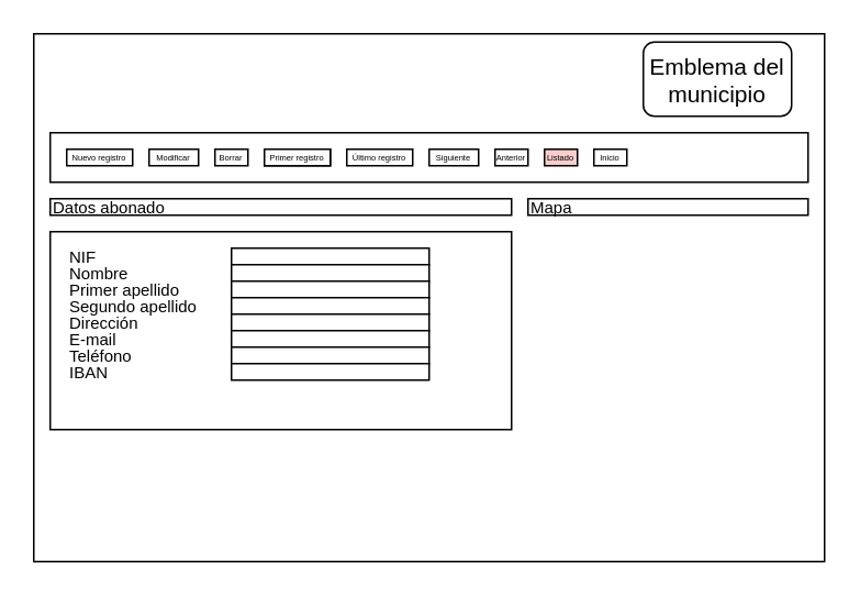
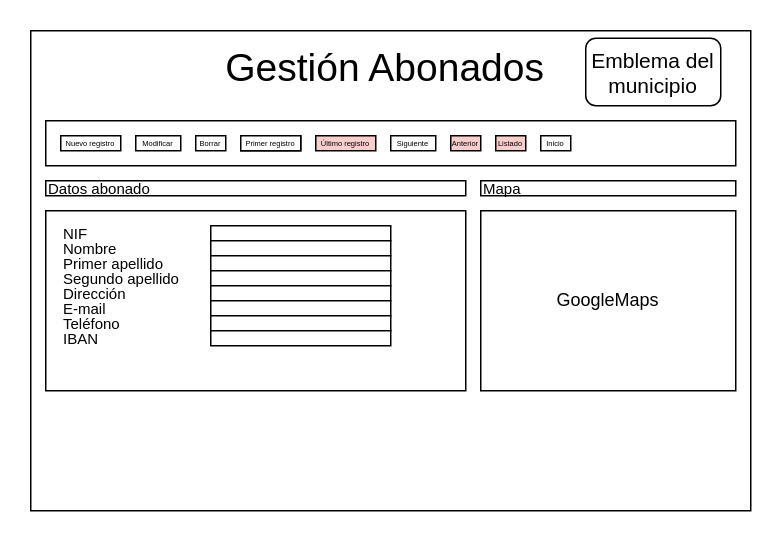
  <mxCell id="0" />
  <mxCell id="1" parent="0" />
  <mxCell id="2" value="" style="rounded=0;whiteSpace=wrap;html=1;" parent="1" vertex="1"><mxGeometry x="20" y="20" width="480" height="320" as="geometry" /></mxCell>
+ <mxCell id="3" value="Gestión Abonados&amp;nbsp;" style="text;html=1;strokeColor=none;fillColor=none;align=center;verticalAlign=middle;whiteSpace=wrap;rounded=0;fontSize=26;" parent="1" vertex="1"><mxGeometry x="145" y="20" width="230" height="50" as="geometry" /></mxCell>
  <mxCell id="4" value="" style="rounded=0;whiteSpace=wrap;html=1;" parent="1" vertex="1"><mxGeometry x="30" y="140" width="280" height="120" as="geometry" /></mxCell>
  <mxCell id="5" value="" style="rounded=0;whiteSpace=wrap;html=1;" parent="1" vertex="1"><mxGeometry x="30" y="80" width="460" height="30" as="geometry" /></mxCell>
  <mxCell id="6" value="Emblema del municipio" style="whiteSpace=wrap;html=1;fontSize=14;rounded=1;" parent="1" vertex="1"><mxGeometry x="390" y="25" width="90" height="45" as="geometry" /></mxCell>
+ <mxCell id="7" value="GoogleMaps" style="rounded=0;whiteSpace=wrap;html=1;" parent="1" vertex="1"><mxGeometry x="320" y="140" width="170" height="120" as="geometry" /></mxCell>
  <mxCell id="8" value="Datos abonado" style="rounded=0;whiteSpace=wrap;html=1;align=left;fontSize=10;" vertex="1" parent="1"><mxGeometry x="30" y="120" width="280" height="10" as="geometry" /></mxCell>
  <mxCell id="9" value="Mapa" style="rounded=0;whiteSpace=wrap;html=1;align=left;fontSize=10;" vertex="1" parent="1"><mxGeometry x="320" y="120" width="170" height="10" as="geometry" /></mxCell>
  <mxCell id="10" value="" style="rounded=0;whiteSpace=wrap;html=1;" vertex="1" parent="1"><mxGeometry x="140" y="150" width="120" height="10" as="geometry" /></mxCell>
  <mxCell id="11" value="" style="rounded=0;whiteSpace=wrap;html=1;" vertex="1" parent="1"><mxGeometry x="140" y="160" width="120" height="10" as="geometry" /></mxCell>
  <mxCell id="12" value="" style="rounded=0;whiteSpace=wrap;html=1;" vertex="1" parent="1"><mxGeometry x="140" y="170" width="120" height="10" as="geometry" /></mxCell>
  <mxCell id="13" value="" style="rounded=0;whiteSpace=wrap;html=1;" vertex="1" parent="1"><mxGeometry x="140" y="180" width="120" height="10" as="geometry" /></mxCell>
  <mxCell id="14" value="" style="rounded=0;whiteSpace=wrap;html=1;" vertex="1" parent="1"><mxGeometry x="140" y="190" width="120" height="10" as="geometry" /></mxCell>
  <mxCell id="15" value="" style="rounded=0;whiteSpace=wrap;html=1;" vertex="1" parent="1"><mxGeometry x="140" y="200" width="120" height="10" as="geometry" /></mxCell>
  <mxCell id="16" value="" style="rounded=0;whiteSpace=wrap;html=1;" vertex="1" parent="1"><mxGeometry x="140" y="210" width="120" height="10" as="geometry" /></mxCell>
  <mxCell id="17" value="" style="rounded=0;whiteSpace=wrap;html=1;" vertex="1" parent="1"><mxGeometry x="140" y="220" width="120" height="10" as="geometry" /></mxCell>
  <mxCell id="18" value="NIF" style="text;html=1;strokeColor=none;fillColor=none;align=left;verticalAlign=middle;whiteSpace=wrap;rounded=0;fontSize=10;" vertex="1" parent="1"><mxGeometry x="40" y="150" width="60" height="10" as="geometry" /></mxCell>
  <mxCell id="19" value="Nombre" style="text;html=1;strokeColor=none;fillColor=none;align=left;verticalAlign=middle;whiteSpace=wrap;rounded=0;fontSize=10;" vertex="1" parent="1"><mxGeometry x="40" y="160" width="60" height="10" as="geometry" /></mxCell>
  <mxCell id="20" value="Primer apellido" style="text;html=1;strokeColor=none;fillColor=none;align=left;verticalAlign=middle;whiteSpace=wrap;rounded=0;fontSize=10;" vertex="1" parent="1"><mxGeometry x="40" y="170" width="90" height="10" as="geometry" /></mxCell>
  <mxCell id="21" value="Segundo apellido" style="text;html=1;strokeColor=none;fillColor=none;align=left;verticalAlign=middle;whiteSpace=wrap;rounded=0;fontSize=10;" vertex="1" parent="1"><mxGeometry x="40" y="180" width="110" height="10" as="geometry" /></mxCell>
  <mxCell id="22" value="Dirección" style="text;html=1;strokeColor=none;fillColor=none;align=left;verticalAlign=middle;whiteSpace=wrap;rounded=0;fontSize=10;" vertex="1" parent="1"><mxGeometry x="40" y="190" width="60" height="10" as="geometry" /></mxCell>
  <mxCell id="23" value="E-mail" style="text;html=1;strokeColor=none;fillColor=none;align=left;verticalAlign=middle;whiteSpace=wrap;rounded=0;fontSize=10;" vertex="1" parent="1"><mxGeometry x="40" y="200" width="60" height="10" as="geometry" /></mxCell>
  <mxCell id="24" value="Teléfono" style="text;html=1;strokeColor=none;fillColor=none;align=left;verticalAlign=middle;whiteSpace=wrap;rounded=0;fontSize=10;" vertex="1" parent="1"><mxGeometry x="40" y="210" width="60" height="10" as="geometry" /></mxCell>
  <mxCell id="25" value="IBAN" style="text;html=1;strokeColor=none;fillColor=none;align=left;verticalAlign=middle;whiteSpace=wrap;rounded=0;fontSize=10;" vertex="1" parent="1"><mxGeometry x="40" y="220" width="60" height="10" as="geometry" /></mxCell>
  <mxCell id="26" value="&lt;font style=&quot;font-size: 5px;&quot;&gt;Nuevo registro&lt;/font&gt;" style="rounded=0;whiteSpace=wrap;html=1;fontSize=7;" vertex="1" parent="1"><mxGeometry x="40" y="90" width="40" height="10" as="geometry" /></mxCell>
  <mxCell id="27" value="&lt;font style=&quot;font-size: 5px;&quot;&gt;Modificar&lt;/font&gt;" style="rounded=0;whiteSpace=wrap;html=1;fontSize=7;" vertex="1" parent="1"><mxGeometry x="90" y="90" width="30" height="10" as="geometry" /></mxCell>
  <mxCell id="28" value="&lt;font style=&quot;font-size: 5px;&quot;&gt;Borrar&lt;/font&gt;" style="rounded=0;whiteSpace=wrap;html=1;fontSize=7;" vertex="1" parent="1"><mxGeometry x="130" y="90" width="20" height="10" as="geometry" /></mxCell>
  <mxCell id="29" value="&lt;font style=&quot;font-size: 5px;&quot;&gt;Primer registro&lt;/font&gt;" style="rounded=0;whiteSpace=wrap;html=1;fontSize=7;" vertex="1" parent="1"><mxGeometry x="160" y="90" width="40" height="10" as="geometry" /></mxCell>
  <mxCell id="30" value="&lt;font style=&quot;font-size: 5px;&quot;&gt;Primer registro&lt;/font&gt;" style="rounded=0;whiteSpace=wrap;html=1;fontSize=7;" vertex="1" parent="1"><mxGeometry x="160" y="90" width="40" height="10" as="geometry" /></mxCell>
- <mxCell id="31" value="&lt;font style=&quot;font-size: 5px;&quot;&gt;Último registro&lt;/font&gt;" style="rounded=0;whiteSpace=wrap;html=1;fontSize=7;" vertex="1" parent="1"><mxGeometry x="210" y="90" width="40" height="10" as="geometry" /></mxCell>
+ <mxCell id="31" value="&lt;font style=&quot;font-size: 5px;&quot;&gt;Último registro&lt;/font&gt;" style="rounded=0;whiteSpace=wrap;html=1;fontSize=7;fillColor=#f8cecc;" vertex="1" parent="1"><mxGeometry x="210" y="90" width="40" height="10" as="geometry" /></mxCell>
  <mxCell id="32" value="&lt;font style=&quot;font-size: 5px;&quot;&gt;Siguiente&lt;/font&gt;" style="rounded=0;whiteSpace=wrap;html=1;fontSize=7;" vertex="1" parent="1"><mxGeometry x="260" y="90" width="30" height="10" as="geometry" /></mxCell>
- <mxCell id="33" value="&lt;font style=&quot;font-size: 5px;&quot;&gt;Anterior&lt;/font&gt;" style="rounded=0;whiteSpace=wrap;html=1;fontSize=7;" vertex="1" parent="1"><mxGeometry x="300" y="90" width="20" height="10" as="geometry" /></mxCell>
+ <mxCell id="33" value="&lt;font style=&quot;font-size: 5px;&quot;&gt;Anterior&lt;/font&gt;" style="rounded=0;whiteSpace=wrap;html=1;fontSize=7;fillColor=#f8cecc;" vertex="1" parent="1"><mxGeometry x="300" y="90" width="20" height="10" as="geometry" /></mxCell>
  <mxCell id="34" value="&lt;font style=&quot;font-size: 5px;&quot;&gt;Listado&lt;/font&gt;" style="rounded=0;whiteSpace=wrap;html=1;fontSize=7;fillColor=#f8cecc;" vertex="1" parent="1"><mxGeometry x="330" y="90" width="20" height="10" as="geometry" /></mxCell>
  <mxCell id="35" value="&lt;font style=&quot;font-size: 5px;&quot;&gt;Inicio&lt;/font&gt;" style="rounded=0;whiteSpace=wrap;html=1;fontSize=7;" vertex="1" parent="1"><mxGeometry x="360" y="90" width="20" height="10" as="geometry" /></mxCell>
